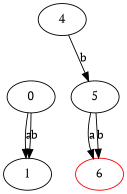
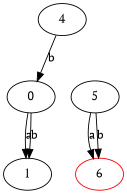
  digraph {
    fontname="PT Serif"
    node [fontname="PT Serif"]
    edge [fontname="PT Serif"]
    n1 [label=0]
    n2 [label=1]
    n3 [color=red label=6]
    n4 [label=5]
    n5 [label=4]
    n1 -> n2 [label=a]
    n1 -> n2 [label=b]
    n4 -> n3 [label=a]
    n4 -> n3 [label=b]
-   n5 -> n4 [label=b]
+   n5 -> n1 [label=b]
  }
